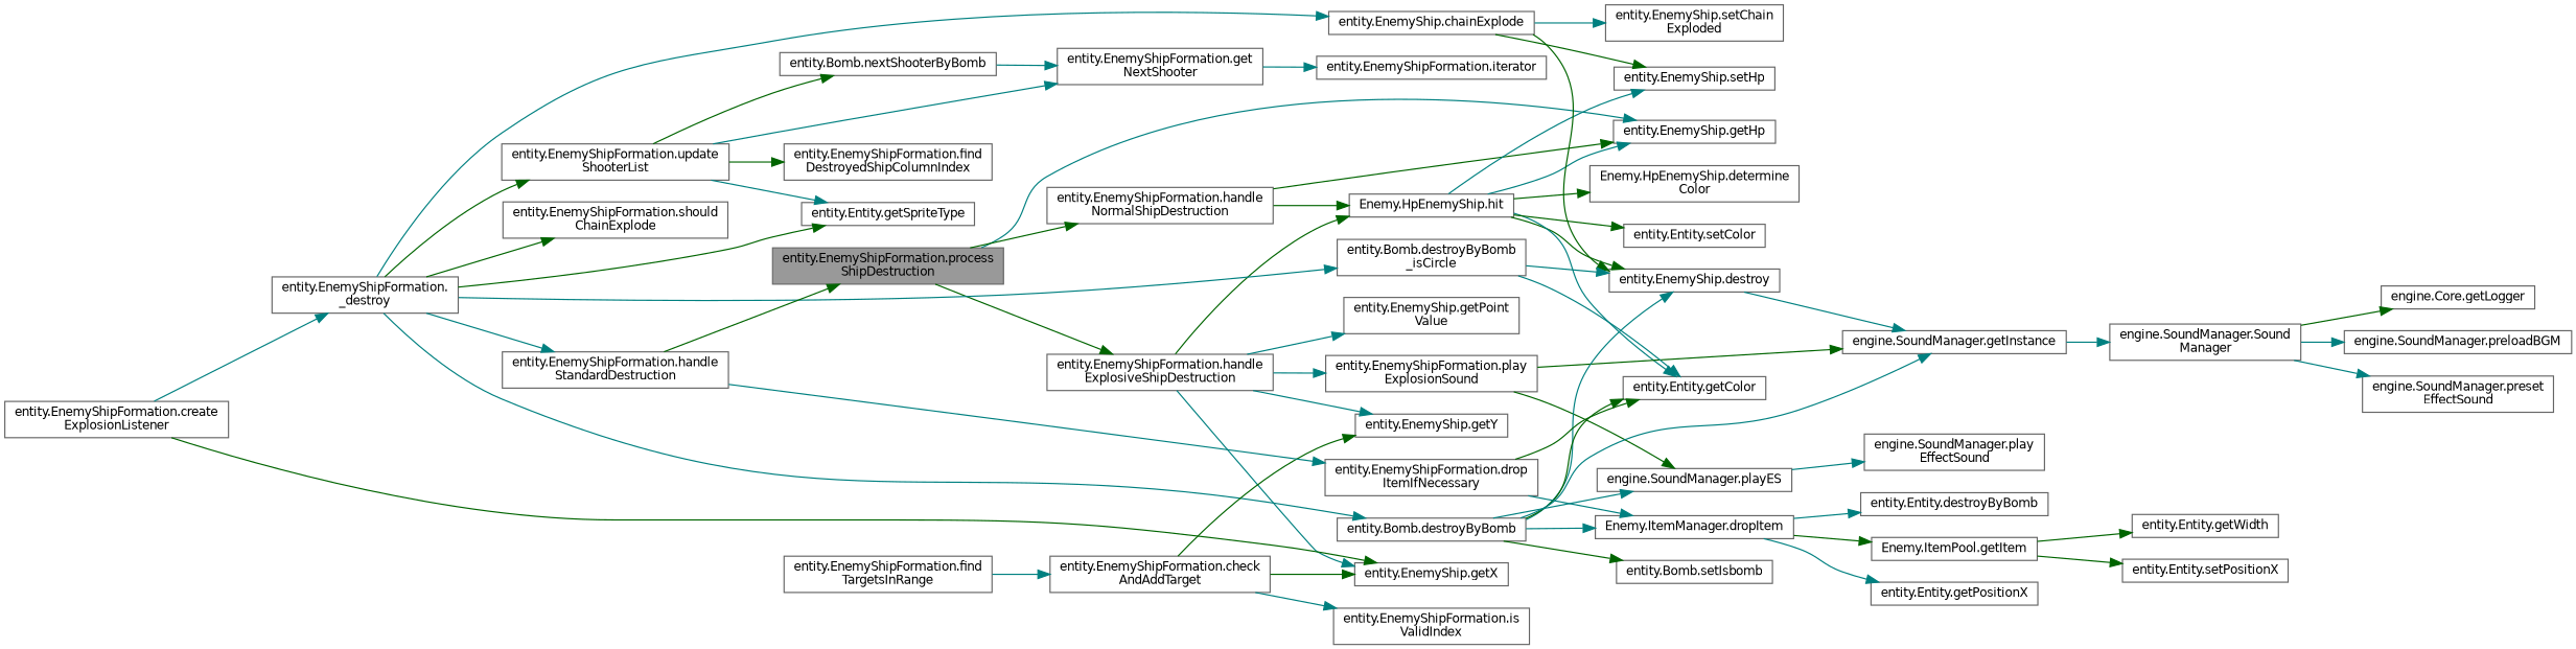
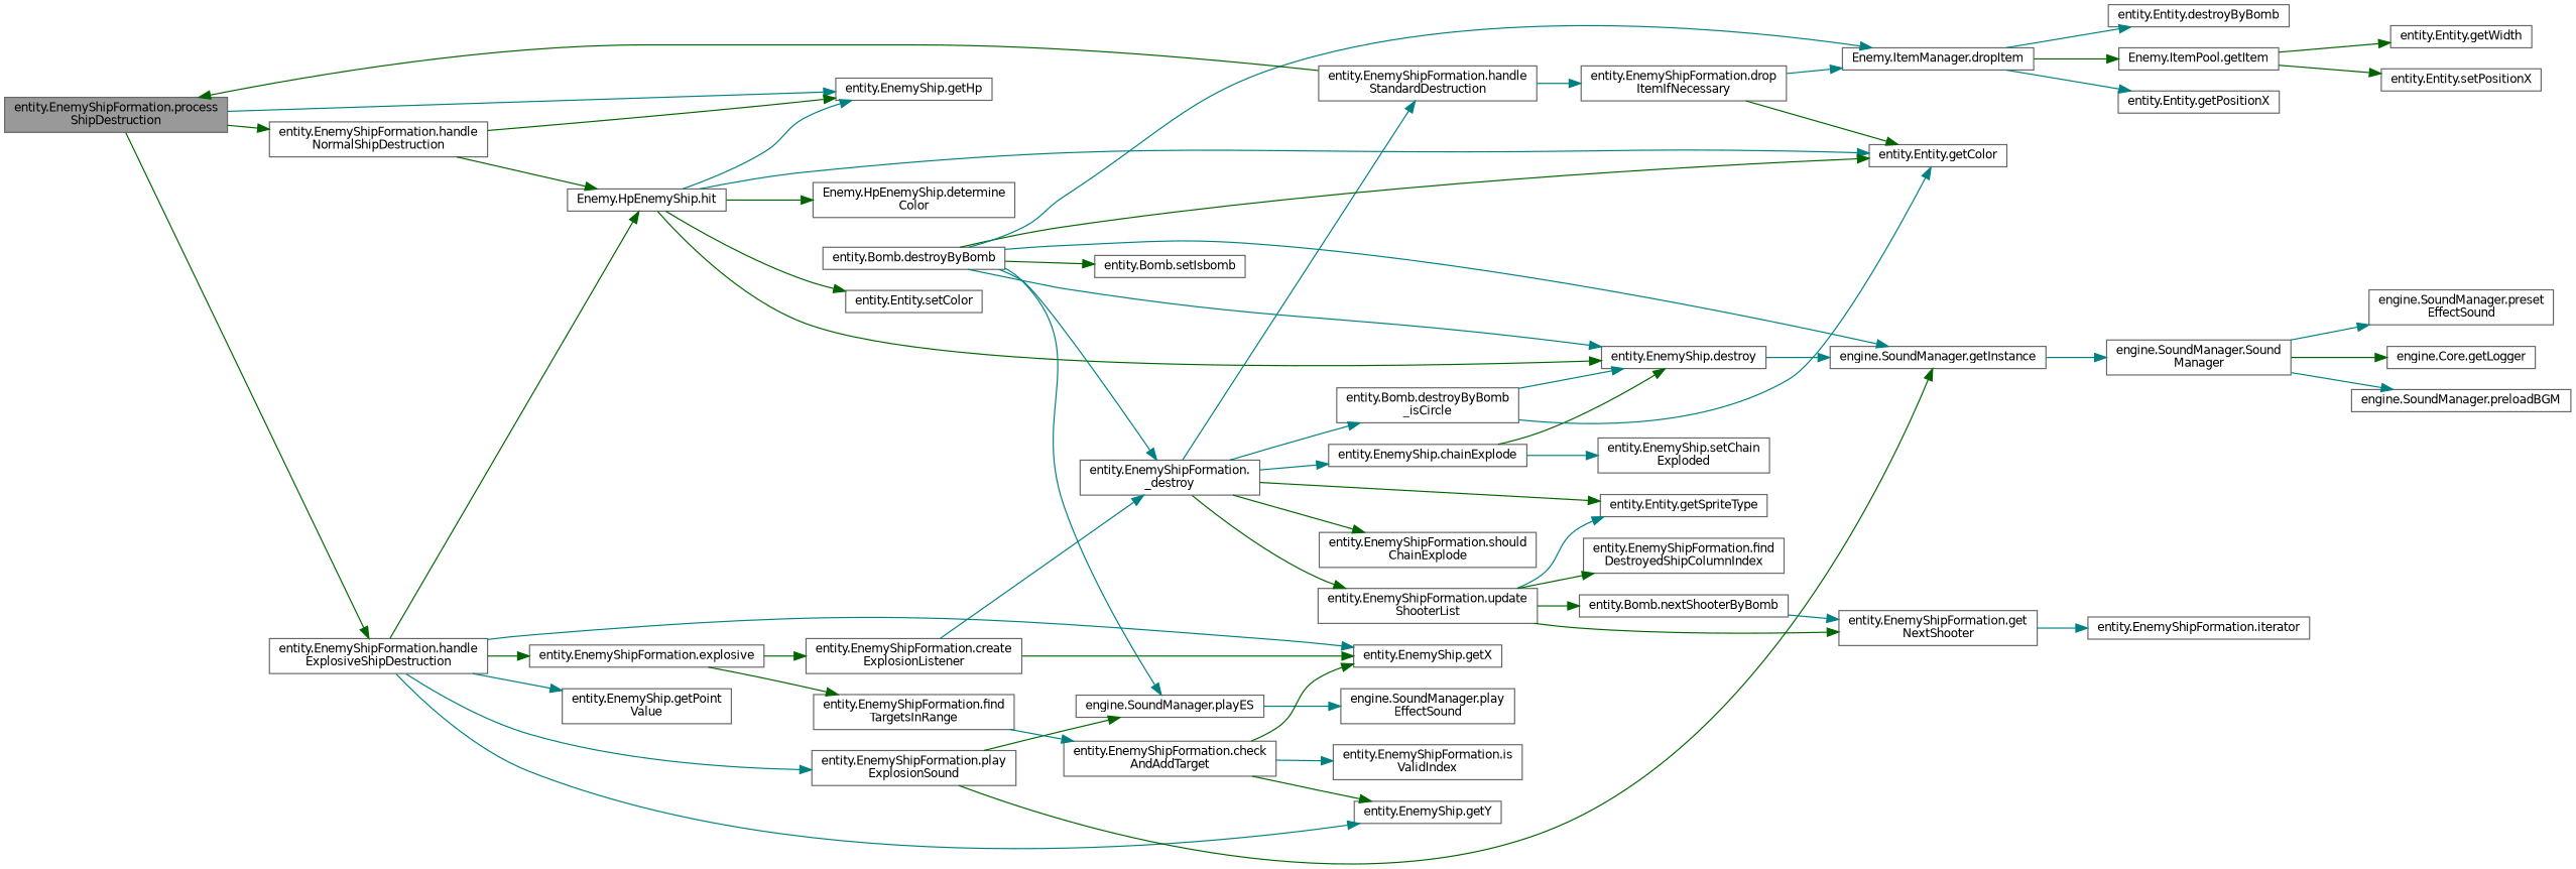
  digraph {
    rankdir=LR
    node [color=grey40 fillcolor=white fontname=Helvetica fontsize=10 shape=box style=filled]
    edge [color=teal fontname=Helvetica fontsize=10 labelfontname=Helvetica labelfontsize=10 style=solid]
    n1 [color=gray40 fillcolor=grey60 fontcolor=black height=0.2 label="entity.EnemyShipFormation.process\lShipDestruction" width=0.4]
    n2 [height=0.2 label="entity.EnemyShip.getHp" width=0.4]
    n3 [height=0.2 label="entity.EnemyShipFormation.handle\lExplosiveShipDestruction" width=0.4]
    n4 [height=0.2 label="entity.EnemyShipFormation.handle\lNormalShipDestruction" width=0.4]
+   n5 [height=0.2 label="entity.EnemyShipFormation.explosive" width=0.4]
    n6 [height=0.2 label="entity.EnemyShip.getX" width=0.4]
    n7 [height=0.2 label="entity.EnemyShip.getY" width=0.4]
    n8 [height=0.2 label="entity.EnemyShip.getPoint\lValue" width=0.4]
    n9 [height=0.2 label="Enemy.HpEnemyShip.hit" width=0.4]
    n10 [height=0.2 label="entity.EnemyShipFormation.play\lExplosionSound" width=0.4]
    n11 [height=0.2 label="entity.EnemyShipFormation.create\lExplosionListener" width=0.4]
    n12 [height=0.2 label="entity.EnemyShipFormation.find\lTargetsInRange" width=0.4]
    n13 [height=0.2 label="entity.EnemyShip.destroy" width=0.4]
-   n14 [height=0.2 label="entity.EnemyShip.setHp" width=0.4]
    n15 [height=0.2 label="entity.Entity.getColor" width=0.4]
    n16 [height=0.2 label="Enemy.HpEnemyShip.determine\lColor" width=0.4]
    n17 [height=0.2 label="entity.Entity.setColor" width=0.4]
    n18 [height=0.2 label="engine.SoundManager.getInstance" width=0.4]
    n19 [height=0.2 label="engine.SoundManager.playES" width=0.4]
    n20 [height=0.2 label="entity.EnemyShipFormation.\l_destroy" width=0.4]
    n21 [height=0.2 label="entity.EnemyShipFormation.check\lAndAddTarget" width=0.4]
    n22 [height=0.2 label="entity.EnemyShip.chainExplode" width=0.4]
    n23 [height=0.2 label="entity.Bomb.destroyByBomb" width=0.4]
    n24 [height=0.2 label="entity.Bomb.destroyByBomb\l_isCircle" width=0.4]
    n25 [height=0.2 label="entity.Entity.getSpriteType" width=0.4]
    n26 [height=0.2 label="entity.EnemyShipFormation.handle\lStandardDestruction" width=0.4]
    n27 [height=0.2 label="entity.EnemyShipFormation.should\lChainExplode" width=0.4]
    n28 [height=0.2 label="entity.EnemyShipFormation.update\lShooterList" width=0.4]
    n29 [height=0.2 label="entity.EnemyShip.setChain\lExploded" width=0.4]
    n30 [height=0.2 label="Enemy.ItemManager.dropItem" width=0.4]
    n31 [height=0.2 label="entity.Bomb.setIsbomb" width=0.4]
    n32 [height=0.2 label="entity.EnemyShipFormation.drop\lItemIfNecessary" width=0.4]
    n33 [height=0.2 label="entity.EnemyShipFormation.find\lDestroyedShipColumnIndex" width=0.4]
    n34 [height=0.2 label="entity.EnemyShipFormation.get\lNextShooter" width=0.4]
    n35 [height=0.2 label="entity.Bomb.nextShooterByBomb" width=0.4]
    n36 [height=0.2 label="engine.SoundManager.Sound\lManager" width=0.4]
    n37 [height=0.2 label="engine.SoundManager.play\lEffectSound" width=0.4]
    n38 [height=0.2 label="engine.Core.getLogger" width=0.4]
    n39 [height=0.2 label="engine.SoundManager.preloadBGM" width=0.4]
    n40 [height=0.2 label="engine.SoundManager.preset\lEffectSound" width=0.4]
    n41 [height=0.2 label="Enemy.ItemPool.getItem" width=0.4]
    n42 [height=0.2 label="entity.Entity.getPositionX" width=0.4]
    n43 [height=0.2 label="entity.Entity.destroyByBomb" width=0.4]
    n44 [height=0.2 label="entity.Entity.getWidth" width=0.4]
    n45 [height=0.2 label="entity.Entity.setPositionX" width=0.4]
    n46 [height=0.2 label="entity.EnemyShipFormation.iterator" width=0.4]
    n47 [height=0.2 label="entity.EnemyShipFormation.is\lValidIndex" width=0.4]
    n1 -> n2
    n1 -> n3 [color=darkgreen]
    n1 -> n4 [color=darkgreen]
+   n3 -> n5 [color=darkgreen]
    n3 -> n6
    n3 -> n7
    n3 -> n8
    n3 -> n9 [color=darkgreen]
    n3 -> n10
    n4 -> n2 [color=darkgreen]
    n4 -> n9 [color=darkgreen]
+   n5 -> n11 [color=darkgreen]
+   n5 -> n12 [color=darkgreen]
    n9 -> n2
    n9 -> n13 [color=darkgreen]
-   n9 -> n14
    n9 -> n15
    n9 -> n16 [color=darkgreen]
    n9 -> n17 [color=darkgreen]
    n10 -> n18 [color=darkgreen]
    n10 -> n19 [color=darkgreen]
    n11 -> n6 [color=darkgreen]
    n11 -> n20
    n12 -> n21
    n13 -> n18
    n18 -> n36
    n19 -> n37
    n20 -> n22
-   n20 -> n23
+   n23 -> n20
    n20 -> n24
    n20 -> n25 [color=darkgreen]
    n20 -> n26
    n20 -> n27 [color=darkgreen]
    n20 -> n28 [color=darkgreen]
    n21 -> n6 [color=darkgreen]
    n21 -> n7 [color=darkgreen]
    n21 -> n47
    n22 -> n13 [color=darkgreen]
-   n22 -> n14 [color=darkgreen]
    n22 -> n29
    n23 -> n13
    n23 -> n15 [color=darkgreen]
    n23 -> n18
    n23 -> n19
    n23 -> n30
    n23 -> n31 [color=darkgreen]
    n24 -> n13
    n24 -> n15
    n26 -> n1 [color=darkgreen]
    n26 -> n32
    n28 -> n25
    n28 -> n33 [color=darkgreen]
-   n28 -> n34
+   n28 -> n34 [color=darkgreen]
    n28 -> n35 [color=darkgreen]
    n30 -> n41 [color=darkgreen]
    n30 -> n42
    n30 -> n43
    n32 -> n15 [color=darkgreen]
    n32 -> n30
    n34 -> n46
    n35 -> n34
    n36 -> n38 [color=darkgreen]
    n36 -> n39
    n36 -> n40
    n41 -> n44 [color=darkgreen]
    n41 -> n45 [color=darkgreen]
  }
